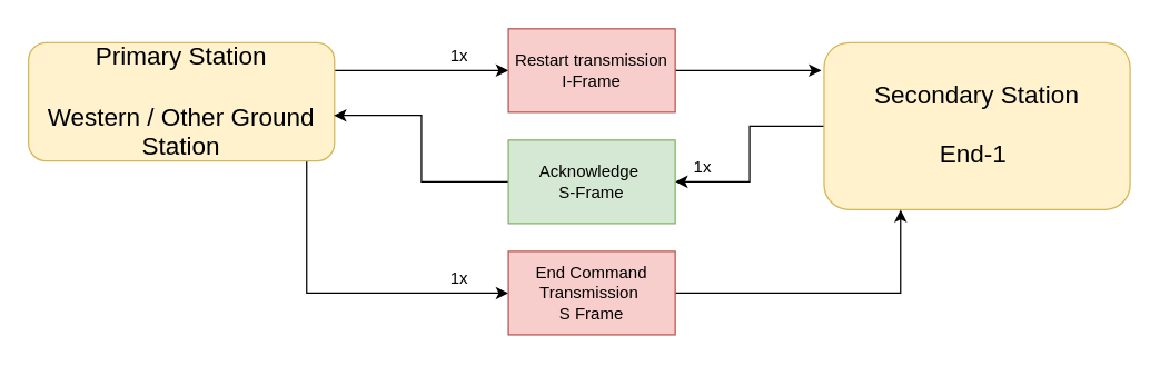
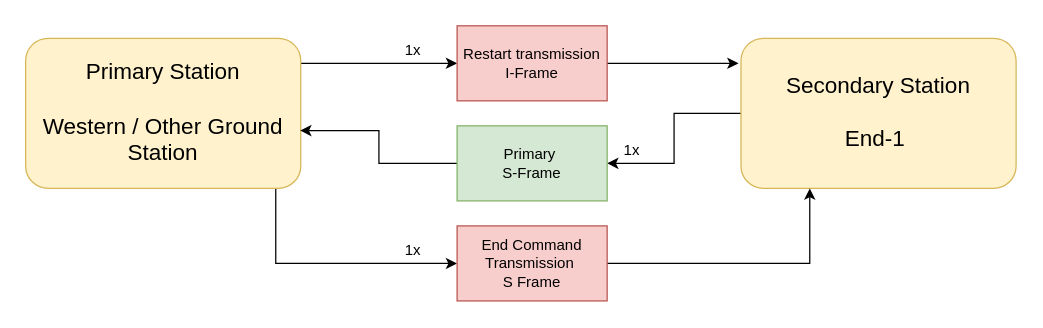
  <mxCell id="0" />
  <mxCell id="1" parent="0" />
  <mxCell id="2" style="edgeStyle=orthogonalEdgeStyle;rounded=0;orthogonalLoop=1;jettySize=auto;html=1;entryX=0;entryY=0.5;entryDx=0;entryDy=0;" parent="1" source="4" target="8" edge="1"><mxGeometry relative="1" as="geometry"><Array as="points"><mxPoint x="280" y="50" /><mxPoint x="280" y="50" /></Array></mxGeometry></mxCell>
  <mxCell id="3" style="edgeStyle=orthogonalEdgeStyle;rounded=0;orthogonalLoop=1;jettySize=auto;html=1;entryX=0;entryY=0.5;entryDx=0;entryDy=0;" edge="1" parent="1" source="4" target="13"><mxGeometry relative="1" as="geometry"><Array as="points"><mxPoint x="220" y="210" /></Array></mxGeometry></mxCell>
- <mxCell id="4" value="&lt;font style=&quot;font-size: 18px&quot;&gt;Primary Station&lt;br&gt;&lt;br&gt;Western / Other Ground Station&lt;/font&gt;" style="rounded=1;whiteSpace=wrap;html=1;fillColor=#fff2cc;strokeColor=#d6b656;" parent="1" vertex="1"><mxGeometry x="20" y="30" width="220" height="85" as="geometry" /></mxCell>
+ <mxCell id="4" value="&lt;font style=&quot;font-size: 18px&quot;&gt;Primary Station&lt;br&gt;&lt;br&gt;Western / Other Ground Station&lt;/font&gt;" style="rounded=1;whiteSpace=wrap;html=1;fillColor=#fff2cc;strokeColor=#d6b656;" parent="1" vertex="1"><mxGeometry x="20" y="30" width="220" height="120" as="geometry" /></mxCell>
  <mxCell id="5" style="edgeStyle=orthogonalEdgeStyle;rounded=0;orthogonalLoop=1;jettySize=auto;html=1;entryX=1;entryY=0.5;entryDx=0;entryDy=0;" edge="1" parent="1" source="6" target="11"><mxGeometry relative="1" as="geometry" /></mxCell>
  <mxCell id="6" value="&lt;font style=&quot;font-size: 18px&quot;&gt;Secondary Station&lt;br&gt;&lt;br&gt;End-1&amp;nbsp;&lt;/font&gt;" style="rounded=1;whiteSpace=wrap;html=1;fillColor=#fff2cc;strokeColor=#d6b656;" parent="1" vertex="1"><mxGeometry x="592" y="30" width="220" height="120" as="geometry" /></mxCell>
  <mxCell id="7" style="edgeStyle=orthogonalEdgeStyle;rounded=1;orthogonalLoop=1;jettySize=auto;html=1;strokeWidth=1;" parent="1" source="8" edge="1"><mxGeometry relative="1" as="geometry"><mxPoint x="590" y="50" as="targetPoint" /></mxGeometry></mxCell>
  <mxCell id="8" value="Restart transmission I-Frame" style="rounded=0;whiteSpace=wrap;html=1;fillColor=#f8cecc;strokeColor=#b85450;" parent="1" vertex="1"><mxGeometry x="365" y="20" width="120" height="60" as="geometry" /></mxCell>
  <mxCell id="9" style="edgeStyle=orthogonalEdgeStyle;rounded=0;orthogonalLoop=1;jettySize=auto;html=1;exitX=0.5;exitY=1;exitDx=0;exitDy=0;" parent="1" edge="1"><mxGeometry relative="1" as="geometry"><mxPoint x="520" y="140" as="sourcePoint" /><mxPoint x="520" y="140" as="targetPoint" /></mxGeometry></mxCell>
  <mxCell id="10" style="edgeStyle=orthogonalEdgeStyle;rounded=0;orthogonalLoop=1;jettySize=auto;html=1;entryX=0.998;entryY=0.615;entryDx=0;entryDy=0;entryPerimeter=0;" edge="1" parent="1" source="11" target="4"><mxGeometry relative="1" as="geometry" /></mxCell>
- <mxCell id="11" value="Acknowledge&amp;nbsp;&lt;br&gt;S-Frame" style="rounded=0;whiteSpace=wrap;html=1;fillColor=#d5e8d4;strokeColor=#82b366;" vertex="1" parent="1"><mxGeometry x="365" y="100" width="120" height="60" as="geometry" /></mxCell>
+ <mxCell id="11" value="Primary&amp;nbsp;&lt;br&gt;S-Frame" style="rounded=0;whiteSpace=wrap;html=1;fillColor=#d5e8d4;strokeColor=#82b366;" vertex="1" parent="1"><mxGeometry x="365" y="100" width="120" height="60" as="geometry" /></mxCell>
  <mxCell id="12" style="edgeStyle=orthogonalEdgeStyle;rounded=0;orthogonalLoop=1;jettySize=auto;html=1;entryX=0.25;entryY=1;entryDx=0;entryDy=0;" edge="1" parent="1" source="13" target="6"><mxGeometry relative="1" as="geometry"><Array as="points"><mxPoint x="647" y="210" /></Array></mxGeometry></mxCell>
  <mxCell id="13" value="End Command&lt;br&gt;Transmission&amp;nbsp;&lt;br&gt;S Frame" style="rounded=0;whiteSpace=wrap;html=1;fillColor=#f8cecc;strokeColor=#b85450;" vertex="1" parent="1"><mxGeometry x="365" y="180" width="120" height="60" as="geometry" /></mxCell>
  <mxCell id="14" value="1x" style="text;html=1;strokeColor=none;fillColor=none;align=center;verticalAlign=middle;whiteSpace=wrap;rounded=0;" vertex="1" parent="1"><mxGeometry x="310" y="30" width="40" height="20" as="geometry" /></mxCell>
  <mxCell id="15" value="1x" style="text;html=1;strokeColor=none;fillColor=none;align=center;verticalAlign=middle;whiteSpace=wrap;rounded=0;" vertex="1" parent="1"><mxGeometry x="485" y="110" width="40" height="20" as="geometry" /></mxCell>
  <mxCell id="16" value="1x" style="text;html=1;strokeColor=none;fillColor=none;align=center;verticalAlign=middle;whiteSpace=wrap;rounded=0;" vertex="1" parent="1"><mxGeometry x="310" y="190" width="40" height="20" as="geometry" /></mxCell>
